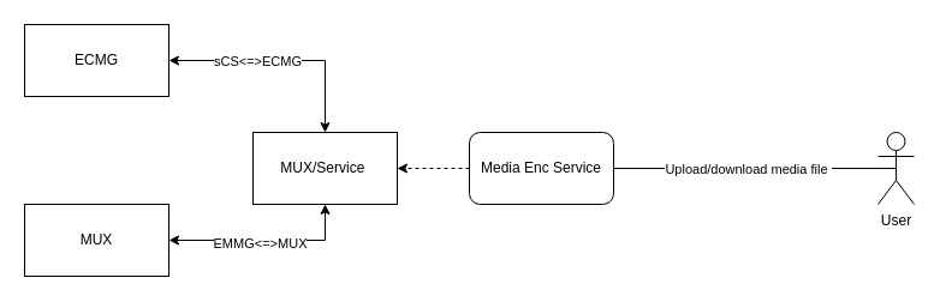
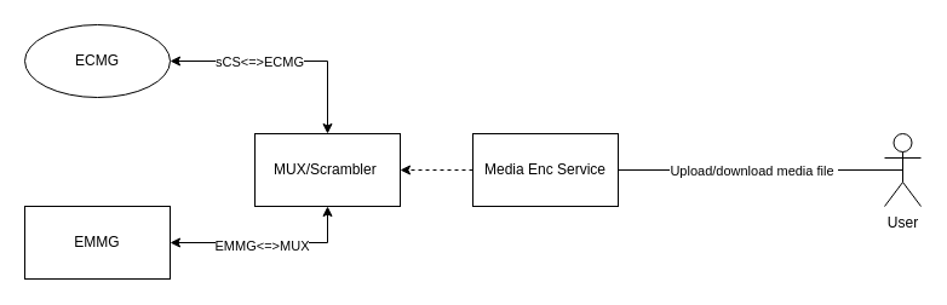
  <mxCell id="0" />
  <mxCell id="1" parent="0" />
- <mxCell id="2" value="ECMG" style="rounded=0;whiteSpace=wrap;html=1;" vertex="1" parent="1"><mxGeometry x="20" y="20" width="120" height="60" as="geometry" /></mxCell>
- <mxCell id="3" value="MUX" style="rounded=0;whiteSpace=wrap;html=1;" vertex="1" parent="1"><mxGeometry x="20" y="170" width="120" height="60" as="geometry" /></mxCell>
- <mxCell id="4" value="MUX/Service&amp;nbsp;" style="rounded=0;whiteSpace=wrap;html=1;" vertex="1" parent="1"><mxGeometry x="210" y="110" width="120" height="60" as="geometry" /></mxCell>
- <mxCell id="5" value="Media Enc Service" style="whiteSpace=wrap;html=1;rounded=1;" vertex="1" parent="1"><mxGeometry x="390" y="110" width="120" height="60" as="geometry" /></mxCell>
+ <mxCell id="2" value="ECMG" style="ellipse;whiteSpace=wrap;html=1;" vertex="1" parent="1"><mxGeometry x="20" y="20" width="120" height="60" as="geometry" /></mxCell>
+ <mxCell id="3" value="EMMG" style="rounded=0;whiteSpace=wrap;html=1;" vertex="1" parent="1"><mxGeometry x="20" y="170" width="120" height="60" as="geometry" /></mxCell>
+ <mxCell id="4" value="MUX/Scrambler&amp;nbsp;" style="rounded=0;whiteSpace=wrap;html=1;" vertex="1" parent="1"><mxGeometry x="210" y="110" width="120" height="60" as="geometry" /></mxCell>
+ <mxCell id="5" value="Media Enc Service" style="rounded=0;whiteSpace=wrap;html=1;" vertex="1" parent="1"><mxGeometry x="390" y="110" width="120" height="60" as="geometry" /></mxCell>
  <mxCell id="6" value="" style="endArrow=classic;startArrow=classic;html=1;rounded=0;exitX=1;exitY=0.5;exitDx=0;exitDy=0;edgeStyle=orthogonalEdgeStyle;entryX=0.5;entryY=1;entryDx=0;entryDy=0;" edge="1" parent="1" source="3" target="4"><mxGeometry width="50" height="50" relative="1" as="geometry"><mxPoint x="220" y="220" as="sourcePoint" /><mxPoint x="260" y="220" as="targetPoint" /></mxGeometry></mxCell>
  <mxCell id="7" value="EMMG&amp;lt;=&amp;gt;MUX" style="edgeLabel;html=1;align=center;verticalAlign=middle;resizable=0;points=[];" vertex="1" connectable="0" parent="6"><mxGeometry x="-0.062" y="-2" relative="1" as="geometry"><mxPoint as="offset" /></mxGeometry></mxCell>
  <mxCell id="8" value="" style="endArrow=classic;startArrow=classic;html=1;rounded=0;exitX=1;exitY=0.5;exitDx=0;exitDy=0;edgeStyle=orthogonalEdgeStyle;" edge="1" parent="1" source="2"><mxGeometry width="50" height="50" relative="1" as="geometry"><mxPoint x="250" y="70" as="sourcePoint" /><mxPoint x="270" y="110" as="targetPoint" /><Array as="points"><mxPoint x="270" y="50" /><mxPoint x="270" y="111" /></Array></mxGeometry></mxCell>
  <mxCell id="9" value="sCS&amp;lt;=&amp;gt;ECMG" style="edgeLabel;html=1;align=center;verticalAlign=middle;resizable=0;points=[];" vertex="1" connectable="0" parent="8"><mxGeometry x="-0.232" relative="1" as="geometry"><mxPoint as="offset" /></mxGeometry></mxCell>
  <mxCell id="10" value="User" style="shape=umlActor;verticalLabelPosition=bottom;verticalAlign=top;html=1;outlineConnect=0;" vertex="1" parent="1"><mxGeometry x="730" y="110" width="30" height="60" as="geometry" /></mxCell>
  <mxCell id="11" value="" style="endArrow=none;html=1;rounded=0;entryX=1;entryY=0.5;entryDx=0;entryDy=0;exitX=0.5;exitY=0.5;exitDx=0;exitDy=0;exitPerimeter=0;" edge="1" parent="1" source="10" target="5"><mxGeometry width="50" height="50" relative="1" as="geometry"><mxPoint x="620" y="90" as="sourcePoint" /><mxPoint x="670" y="40" as="targetPoint" /></mxGeometry></mxCell>
  <mxCell id="12" value="Upload/download media file&amp;nbsp;" style="edgeLabel;html=1;align=center;verticalAlign=middle;resizable=0;points=[];" vertex="1" connectable="0" parent="11"><mxGeometry x="0.054" relative="1" as="geometry"><mxPoint as="offset" /></mxGeometry></mxCell>
  <mxCell id="13" value="" style="endArrow=classic;html=1;rounded=0;entryX=1;entryY=0.5;entryDx=0;entryDy=0;exitX=0;exitY=0.5;exitDx=0;exitDy=0;dashed=1;" edge="1" parent="1" source="5" target="4"><mxGeometry width="50" height="50" relative="1" as="geometry"><mxPoint x="420" y="340" as="sourcePoint" /><mxPoint x="470" y="300" as="targetPoint" /></mxGeometry></mxCell>
